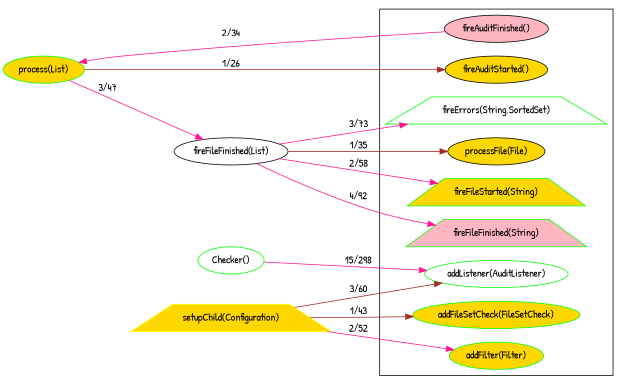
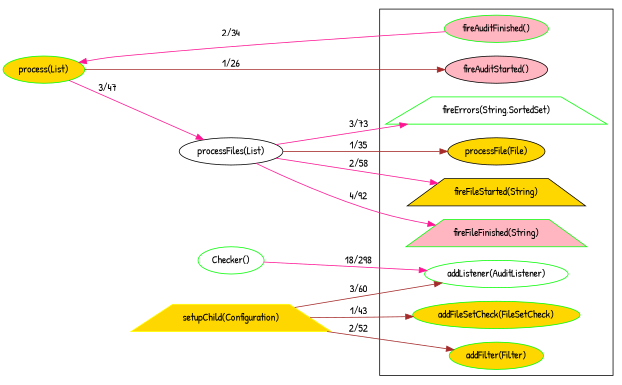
  digraph {
    fontname="Patrick Hand"
    rankdir=LR
    node [color="#00ff00ff" fillcolor=gold fontname="Patrick Hand" style=filled]
    edge [color=deeppink fontname="Patrick Hand"]
-   "fireAuditStarted()" [color="#000000ff"]
+   "fireAuditStarted()" [color="#000000ff" fillcolor=lightpink]
    "addFileSetCheck(FileSetCheck)"
-   "fireAuditFinished()" [color="#000000ff" fillcolor=lightpink]
-   "fireFileStarted(String)" [shape=trapezium]
+   "fireAuditFinished()" [fillcolor=lightpink]
+   "fireFileStarted(String)" [color="#000000ff" shape=trapezium]
    "addFilter(Filter)"
    "fireFileFinished(String)" [fillcolor=lightpink shape=trapezium]
    "fireErrors(String,SortedSet)" [fillcolor=white shape=trapezium]
    "processFile(File)" [color="#000000ff"]
    "addListener(AuditListener)" [fillcolor=white]
    "process(List)"
-   "processFiles(List)" [color="#000000ff" fillcolor=white label="fireFileFinished(List)"]
+   "processFiles(List)" [color="#000000ff" fillcolor=white]
    "Checker()" [fillcolor=white]
    "setupChild(Configuration)" [color="#ffff00ff" shape=trapezium]
    subgraph cluster_1 {
      "fireAuditStarted()"
      "addFileSetCheck(FileSetCheck)"
      "fireAuditFinished()"
      "fireFileStarted(String)"
      "addFilter(Filter)"
      "fireFileFinished(String)"
      "fireErrors(String,SortedSet)"
      "processFile(File)"
      "addListener(AuditListener)"
    }
    "fireAuditFinished()" -> "process(List)" [label="2/34"]
    "process(List)" -> "fireAuditStarted()" [color=brown label="1/26"]
    "process(List)" -> "processFiles(List)" [label="3/47"]
    "processFiles(List)" -> "fireFileStarted(String)" [label="2/58"]
    "processFiles(List)" -> "fireFileFinished(String)" [label="4/92"]
    "processFiles(List)" -> "fireErrors(String,SortedSet)" [label="3/73"]
    "processFiles(List)" -> "processFile(File)" [color=brown label="1/35"]
-   "Checker()" -> "addListener(AuditListener)" [label="15/298"]
+   "Checker()" -> "addListener(AuditListener)" [label="18/298"]
    "setupChild(Configuration)" -> "addFileSetCheck(FileSetCheck)" [color=brown label="1/43"]
-   "setupChild(Configuration)" -> "addFilter(Filter)" [label="2/52"]
+   "setupChild(Configuration)" -> "addFilter(Filter)" [color=brown label="2/52"]
    "setupChild(Configuration)" -> "addListener(AuditListener)" [color=brown label="3/60"]
  }
